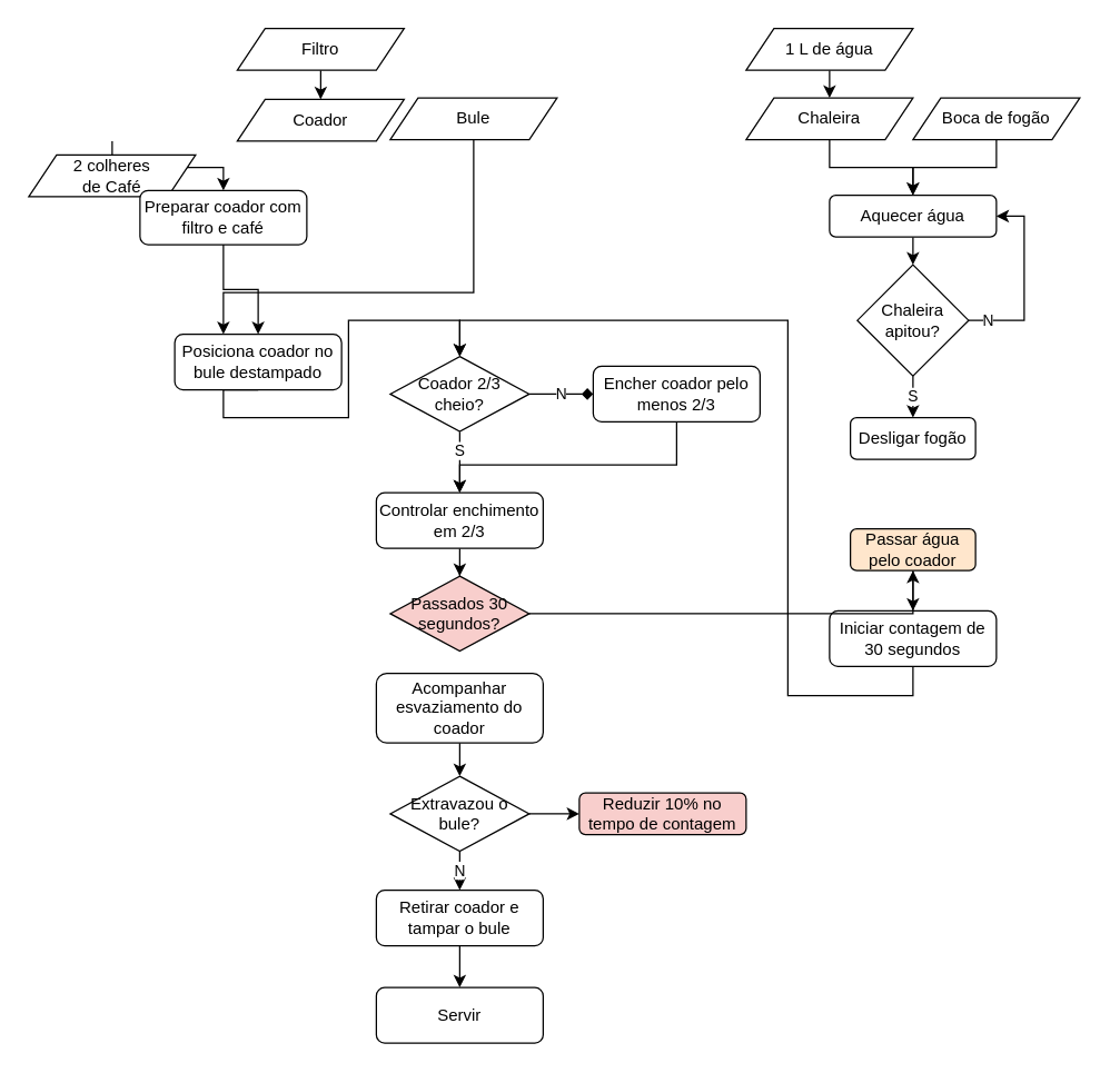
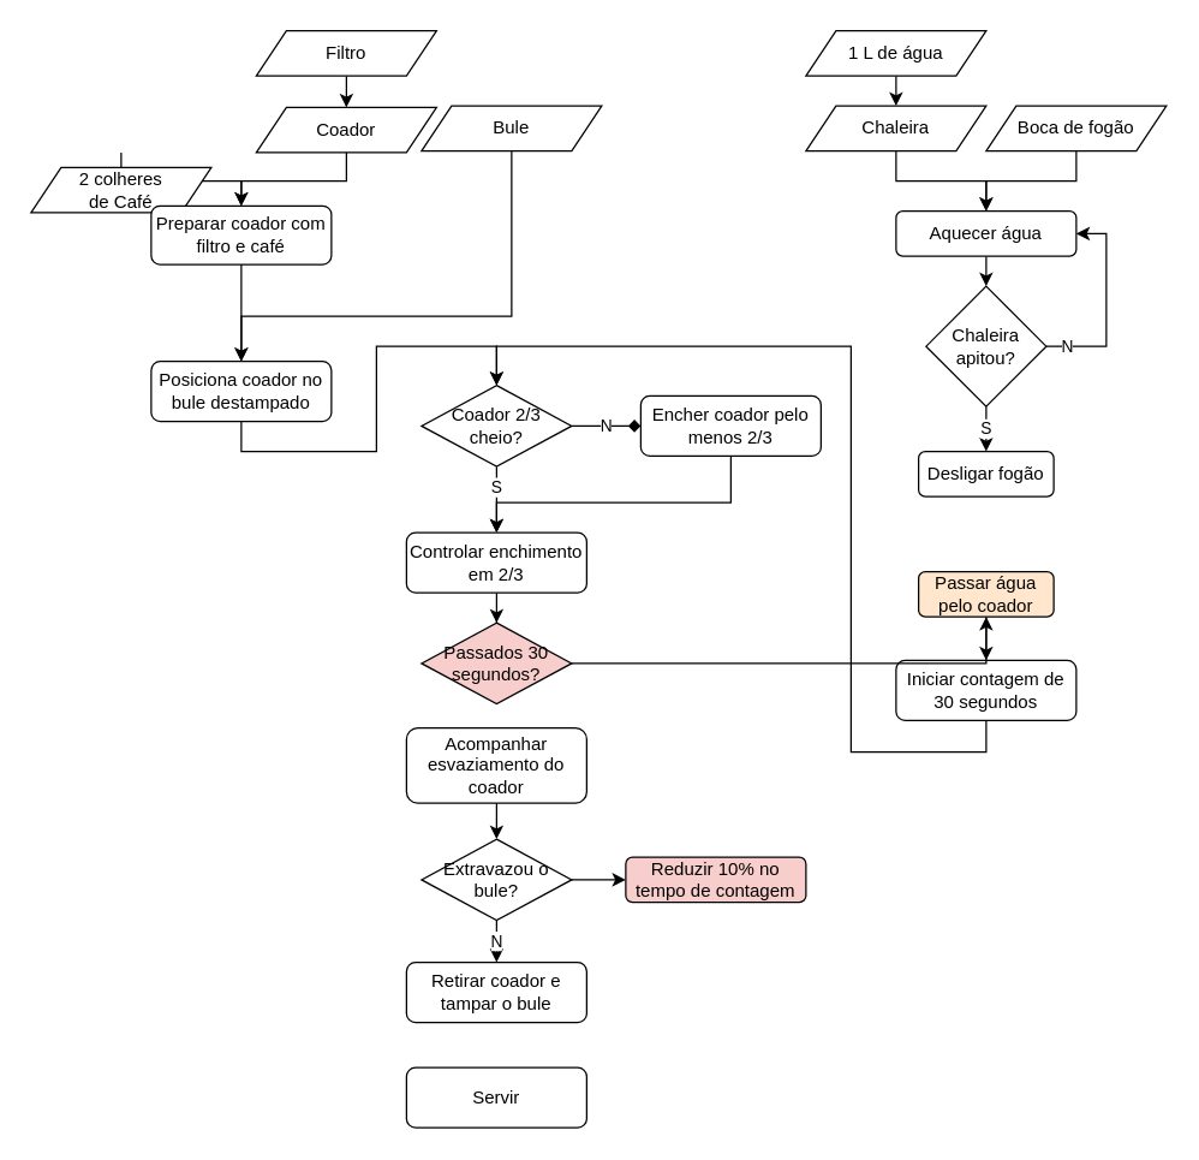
  <mxCell id="0" />
  <mxCell id="1" parent="0" />
  <mxCell id="2" value="" style="edgeStyle=orthogonalEdgeStyle;rounded=0;orthogonalLoop=1;jettySize=auto;html=1;" edge="1" parent="1" target="21"><mxGeometry relative="1" as="geometry"><mxPoint x="80" y="101" as="sourcePoint" /><Array as="points"><mxPoint x="80" y="120" /><mxPoint x="160" y="120" /></Array></mxGeometry></mxCell>
  <mxCell id="3" value="2 colheres&lt;br&gt;de Café" style="shape=parallelogram;perimeter=parallelogramPerimeter;whiteSpace=wrap;html=1;fixedSize=1;" vertex="1" parent="1"><mxGeometry x="20" y="111" width="120" height="30" as="geometry" /></mxCell>
  <mxCell id="4" style="edgeStyle=orthogonalEdgeStyle;rounded=0;orthogonalLoop=1;jettySize=auto;html=1;exitX=0.5;exitY=1;exitDx=0;exitDy=0;entryX=0.5;entryY=0;entryDx=0;entryDy=0;" edge="1" parent="1" source="5" target="7"><mxGeometry relative="1" as="geometry" /></mxCell>
  <mxCell id="5" value="1 L de água" style="shape=parallelogram;perimeter=parallelogramPerimeter;whiteSpace=wrap;html=1;fixedSize=1;" vertex="1" parent="1"><mxGeometry x="536" y="20" width="120" height="30" as="geometry" /></mxCell>
  <mxCell id="6" style="edgeStyle=orthogonalEdgeStyle;rounded=0;orthogonalLoop=1;jettySize=auto;html=1;exitX=0.5;exitY=1;exitDx=0;exitDy=0;" edge="1" parent="1" source="7" target="11"><mxGeometry relative="1" as="geometry" /></mxCell>
  <mxCell id="7" value="Chaleira" style="shape=parallelogram;perimeter=parallelogramPerimeter;whiteSpace=wrap;html=1;fixedSize=1;" vertex="1" parent="1"><mxGeometry x="536" y="70" width="120" height="30" as="geometry" /></mxCell>
  <mxCell id="8" style="edgeStyle=orthogonalEdgeStyle;rounded=0;orthogonalLoop=1;jettySize=auto;html=1;exitX=0.5;exitY=1;exitDx=0;exitDy=0;entryX=0.5;entryY=0;entryDx=0;entryDy=0;" edge="1" parent="1" source="9" target="11"><mxGeometry relative="1" as="geometry" /></mxCell>
  <mxCell id="9" value="Boca de fogão" style="shape=parallelogram;perimeter=parallelogramPerimeter;whiteSpace=wrap;html=1;fixedSize=1;" vertex="1" parent="1"><mxGeometry x="656" y="70" width="120" height="30" as="geometry" /></mxCell>
  <mxCell id="10" style="edgeStyle=orthogonalEdgeStyle;rounded=0;orthogonalLoop=1;jettySize=auto;html=1;exitX=0.5;exitY=1;exitDx=0;exitDy=0;entryX=0.5;entryY=0;entryDx=0;entryDy=0;" edge="1" parent="1" source="11" target="14"><mxGeometry relative="1" as="geometry" /></mxCell>
  <mxCell id="11" value="Aquecer água" style="rounded=1;whiteSpace=wrap;html=1;" vertex="1" parent="1"><mxGeometry x="596" y="140" width="120" height="30" as="geometry" /></mxCell>
  <mxCell id="12" value="N" style="edgeStyle=orthogonalEdgeStyle;rounded=0;orthogonalLoop=1;jettySize=auto;html=1;exitX=1;exitY=0.5;exitDx=0;exitDy=0;entryX=1;entryY=0.5;entryDx=0;entryDy=0;" edge="1" parent="1" source="14" target="11"><mxGeometry x="-0.795" relative="1" as="geometry"><Array as="points"><mxPoint x="736" y="230" /><mxPoint x="736" y="155" /></Array><mxPoint as="offset" /></mxGeometry></mxCell>
  <mxCell id="13" value="S" style="edgeStyle=orthogonalEdgeStyle;rounded=0;orthogonalLoop=1;jettySize=auto;html=1;" edge="1" parent="1" source="14" target="15"><mxGeometry relative="1" as="geometry"><mxPoint as="offset" /></mxGeometry></mxCell>
  <mxCell id="14" value="Chaleira apitou?" style="rhombus;whiteSpace=wrap;html=1;" vertex="1" parent="1"><mxGeometry x="616" y="190" width="80" height="80" as="geometry" /></mxCell>
  <mxCell id="15" value="Desligar fogão" style="rounded=1;whiteSpace=wrap;html=1;" vertex="1" parent="1"><mxGeometry x="611" y="300" width="90" height="30" as="geometry" /></mxCell>
+ <mxCell id="16" value="" style="edgeStyle=orthogonalEdgeStyle;rounded=0;orthogonalLoop=1;jettySize=auto;html=1;" edge="1" parent="1" source="17" target="21"><mxGeometry relative="1" as="geometry"><Array as="points"><mxPoint x="230" y="120" /><mxPoint x="160" y="120" /></Array></mxGeometry></mxCell>
  <mxCell id="17" value="Coador" style="shape=parallelogram;perimeter=parallelogramPerimeter;whiteSpace=wrap;html=1;fixedSize=1;" vertex="1" parent="1"><mxGeometry x="170" y="71" width="120" height="30" as="geometry" /></mxCell>
  <mxCell id="18" value="" style="edgeStyle=orthogonalEdgeStyle;rounded=0;orthogonalLoop=1;jettySize=auto;html=1;" edge="1" parent="1" source="19" target="17"><mxGeometry relative="1" as="geometry" /></mxCell>
  <mxCell id="19" value="Filtro" style="shape=parallelogram;perimeter=parallelogramPerimeter;whiteSpace=wrap;html=1;fixedSize=1;" vertex="1" parent="1"><mxGeometry x="170" y="20" width="120" height="30" as="geometry" /></mxCell>
  <mxCell id="20" value="" style="edgeStyle=orthogonalEdgeStyle;rounded=0;orthogonalLoop=1;jettySize=auto;html=1;" edge="1" parent="1" source="21" target="23"><mxGeometry relative="1" as="geometry" /></mxCell>
  <mxCell id="21" value="Preparar coador com filtro e café" style="rounded=1;whiteSpace=wrap;html=1;" vertex="1" parent="1"><mxGeometry x="100" y="136.5" width="120" height="39" as="geometry" /></mxCell>
  <mxCell id="22" style="edgeStyle=orthogonalEdgeStyle;rounded=0;orthogonalLoop=1;jettySize=auto;html=1;exitX=0.5;exitY=1;exitDx=0;exitDy=0;entryX=0.5;entryY=0;entryDx=0;entryDy=0;" edge="1" parent="1" source="23" target="32"><mxGeometry relative="1" as="geometry"><Array as="points"><mxPoint x="160" y="300" /><mxPoint x="250" y="300" /><mxPoint x="250" y="230" /><mxPoint x="330" y="230" /></Array></mxGeometry></mxCell>
- <mxCell id="23" value="Posiciona coador no bule destampado" style="rounded=1;whiteSpace=wrap;html=1;" vertex="1" parent="1"><mxGeometry x="125" y="240" width="120" height="40" as="geometry" /></mxCell>
+ <mxCell id="23" value="Posiciona coador no bule destampado" style="rounded=1;whiteSpace=wrap;html=1;" vertex="1" parent="1"><mxGeometry x="100" y="240" width="120" height="40" as="geometry" /></mxCell>
  <mxCell id="24" style="edgeStyle=orthogonalEdgeStyle;rounded=0;orthogonalLoop=1;jettySize=auto;html=1;exitX=0.5;exitY=1;exitDx=0;exitDy=0;" edge="1" parent="1" source="25" target="23"><mxGeometry relative="1" as="geometry"><Array as="points"><mxPoint x="340" y="210" /><mxPoint x="160" y="210" /></Array></mxGeometry></mxCell>
  <mxCell id="25" value="Bule" style="shape=parallelogram;perimeter=parallelogramPerimeter;whiteSpace=wrap;html=1;fixedSize=1;" vertex="1" parent="1"><mxGeometry x="280" y="70" width="120" height="30" as="geometry" /></mxCell>
  <mxCell id="26" value="" style="edgeStyle=orthogonalEdgeStyle;rounded=0;orthogonalLoop=1;jettySize=auto;html=1;" edge="1" parent="1" source="27" target="38"><mxGeometry relative="1" as="geometry" /></mxCell>
  <mxCell id="27" value="Controlar enchimento em 2/3" style="rounded=1;whiteSpace=wrap;html=1;" vertex="1" parent="1"><mxGeometry x="270" y="354" width="120" height="40" as="geometry" /></mxCell>
  <mxCell id="28" value="" style="edgeStyle=orthogonalEdgeStyle;rounded=0;orthogonalLoop=1;jettySize=auto;html=1;" edge="1" parent="1" source="29" target="34"><mxGeometry relative="1" as="geometry" /></mxCell>
  <mxCell id="29" value="Passar água pelo coador" style="rounded=1;whiteSpace=wrap;html=1;fillColor=#ffe6cc;" vertex="1" parent="1"><mxGeometry x="611" y="380" width="90" height="30" as="geometry" /></mxCell>
  <mxCell id="30" value="S" style="edgeStyle=orthogonalEdgeStyle;rounded=0;orthogonalLoop=1;jettySize=auto;html=1;" edge="1" parent="1" source="32" target="27"><mxGeometry x="-0.364" relative="1" as="geometry"><mxPoint as="offset" /></mxGeometry></mxCell>
  <mxCell id="31" value="N" style="edgeStyle=orthogonalEdgeStyle;rounded=0;orthogonalLoop=1;jettySize=auto;html=1;endArrow=diamond;" edge="1" parent="1" source="32" target="36"><mxGeometry relative="1" as="geometry" /></mxCell>
  <mxCell id="32" value="Coador 2/3 cheio?" style="rhombus;whiteSpace=wrap;html=1;" vertex="1" parent="1"><mxGeometry x="280" y="256" width="100" height="54" as="geometry" /></mxCell>
  <mxCell id="33" value="" style="edgeStyle=orthogonalEdgeStyle;rounded=0;orthogonalLoop=1;jettySize=auto;html=1;" edge="1" parent="1" source="34" target="32"><mxGeometry relative="1" as="geometry"><Array as="points"><mxPoint x="656" y="500" /><mxPoint x="566" y="500" /><mxPoint x="566" y="230" /><mxPoint x="330" y="230" /></Array></mxGeometry></mxCell>
  <mxCell id="34" value="Iniciar contagem de 30 segundos" style="rounded=1;whiteSpace=wrap;html=1;" vertex="1" parent="1"><mxGeometry x="596" y="439" width="120" height="40" as="geometry" /></mxCell>
  <mxCell id="35" style="edgeStyle=orthogonalEdgeStyle;rounded=0;orthogonalLoop=1;jettySize=auto;html=1;exitX=0.5;exitY=1;exitDx=0;exitDy=0;entryX=0.5;entryY=0;entryDx=0;entryDy=0;" edge="1" parent="1" source="36" target="27"><mxGeometry relative="1" as="geometry"><Array as="points"><mxPoint x="486" y="334" /><mxPoint x="330" y="334" /></Array></mxGeometry></mxCell>
  <mxCell id="36" value="Encher coador pelo menos 2/3" style="rounded=1;whiteSpace=wrap;html=1;" vertex="1" parent="1"><mxGeometry x="426" y="263" width="120" height="40" as="geometry" /></mxCell>
  <mxCell id="37" value="" style="edgeStyle=orthogonalEdgeStyle;rounded=0;orthogonalLoop=1;jettySize=auto;html=1;" edge="1" parent="1" source="38" target="29"><mxGeometry relative="1" as="geometry" /></mxCell>
  <mxCell id="38" value="Passados 30 segundos?" style="rhombus;whiteSpace=wrap;html=1;fillColor=#f8cecc;" vertex="1" parent="1"><mxGeometry x="280" y="414" width="100" height="54" as="geometry" /></mxCell>
  <mxCell id="39" value="" style="edgeStyle=orthogonalEdgeStyle;rounded=0;orthogonalLoop=1;jettySize=auto;html=1;" edge="1" parent="1" source="40" target="43"><mxGeometry relative="1" as="geometry" /></mxCell>
  <mxCell id="40" value="Acompanhar esvaziamento do coador" style="rounded=1;whiteSpace=wrap;html=1;" vertex="1" parent="1"><mxGeometry x="270" y="484" width="120" height="50" as="geometry" /></mxCell>
  <mxCell id="41" value="N" style="edgeStyle=orthogonalEdgeStyle;rounded=0;orthogonalLoop=1;jettySize=auto;html=1;" edge="1" parent="1" source="43" target="45"><mxGeometry relative="1" as="geometry" /></mxCell>
  <mxCell id="42" value="" style="edgeStyle=orthogonalEdgeStyle;rounded=0;orthogonalLoop=1;jettySize=auto;html=1;" edge="1" parent="1" source="43" target="47"><mxGeometry relative="1" as="geometry" /></mxCell>
  <mxCell id="43" value="Extravazou o bule?" style="rhombus;whiteSpace=wrap;html=1;" vertex="1" parent="1"><mxGeometry x="280" y="558" width="100" height="54" as="geometry" /></mxCell>
- <mxCell id="44" value="" style="edgeStyle=orthogonalEdgeStyle;rounded=0;orthogonalLoop=1;jettySize=auto;html=1;" edge="1" parent="1" source="45" target="46"><mxGeometry relative="1" as="geometry" /></mxCell>
  <mxCell id="45" value="Retirar coador e tampar o bule" style="rounded=1;whiteSpace=wrap;html=1;" vertex="1" parent="1"><mxGeometry x="270" y="640" width="120" height="40" as="geometry" /></mxCell>
  <mxCell id="46" value="Servir" style="rounded=1;whiteSpace=wrap;html=1;" vertex="1" parent="1"><mxGeometry x="270" y="710" width="120" height="40" as="geometry" /></mxCell>
  <mxCell id="47" value="Reduzir 10% no tempo de contagem" style="rounded=1;whiteSpace=wrap;html=1;fillColor=#f8cecc;" vertex="1" parent="1"><mxGeometry x="416" y="570" width="120" height="30" as="geometry" /></mxCell>
